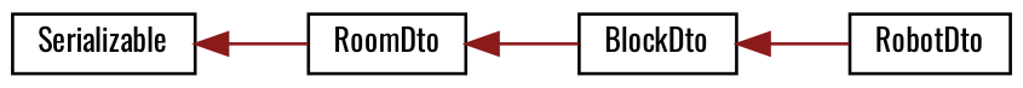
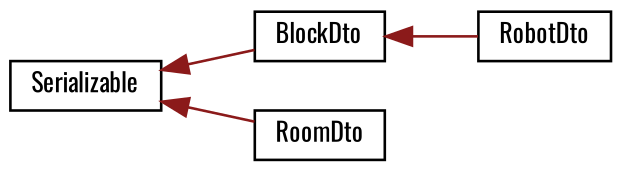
  digraph {
    fontname=Oswald
    rankdir=LR
    node [color=black fillcolor=white fontname=Oswald fontsize=10 shape=record style=filled]
    edge [color=firebrick4 dir=back fontname=Oswald fontsize=10 labelfontname=Helvetica labelfontsize=10 style=solid]
    n1 [height=0.2 label=Serializable width=0.4]
    n2 [height=0.2 label=BlockDto width=0.4]
    n3 [height=0.2 label=RoomDto width=0.4]
    n4 [height=0.2 label=RobotDto width=0.4]
-   n3 -> n2
+   n1 -> n2
    n1 -> n3
    n2 -> n4
  }
